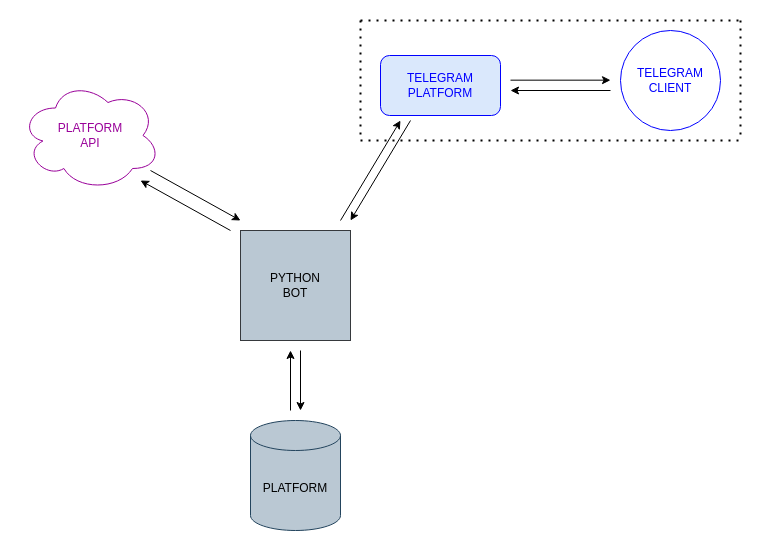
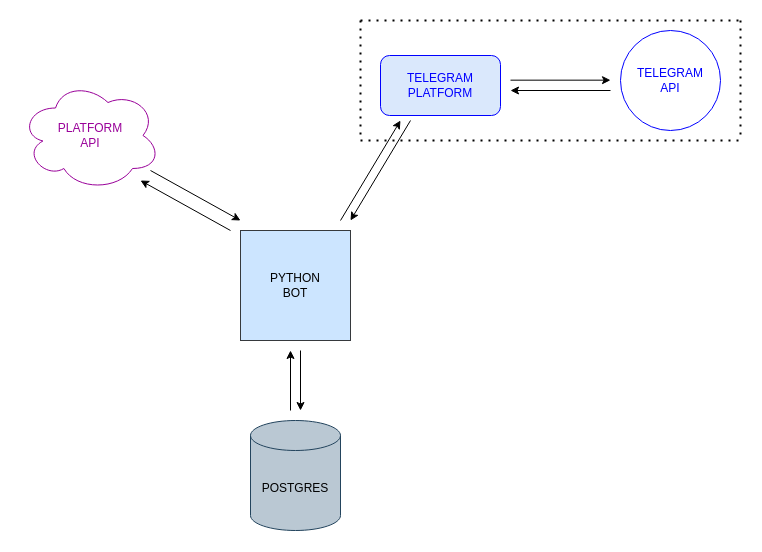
  <mxCell id="0" />
  <mxCell id="1" parent="0" />
- <mxCell id="2" value="PLATFORM" style="shape=cylinder3;whiteSpace=wrap;html=1;boundedLbl=1;backgroundOutline=1;size=15;fillColor=#bac8d3;strokeColor=#23445d;" vertex="1" parent="1"><mxGeometry x="250" y="420" width="90" height="110" as="geometry" /></mxCell>
- <mxCell id="3" value="PYTHON&lt;div&gt;BOT&lt;/div&gt;" style="whiteSpace=wrap;html=1;aspect=fixed;fillColor=#bac8d3;strokeColor=#36393d;" vertex="1" parent="1"><mxGeometry x="240" y="230" width="110" height="110" as="geometry" /></mxCell>
+ <mxCell id="2" value="POSTGRES" style="shape=cylinder3;whiteSpace=wrap;html=1;boundedLbl=1;backgroundOutline=1;size=15;fillColor=#bac8d3;strokeColor=#23445d;" vertex="1" parent="1"><mxGeometry x="250" y="420" width="90" height="110" as="geometry" /></mxCell>
+ <mxCell id="3" value="PYTHON&lt;div&gt;BOT&lt;/div&gt;" style="whiteSpace=wrap;html=1;aspect=fixed;fillColor=#cce5ff;strokeColor=#36393d;" vertex="1" parent="1"><mxGeometry x="240" y="230" width="110" height="110" as="geometry" /></mxCell>
  <mxCell id="4" value="" style="endArrow=classic;html=1;rounded=0;" edge="1" parent="1"><mxGeometry width="50" height="50" relative="1" as="geometry"><mxPoint x="290" y="410" as="sourcePoint" /><mxPoint x="290" y="350" as="targetPoint" /></mxGeometry></mxCell>
  <mxCell id="5" value="" style="endArrow=classic;html=1;rounded=0;" edge="1" parent="1"><mxGeometry width="50" height="50" relative="1" as="geometry"><mxPoint x="300" y="350" as="sourcePoint" /><mxPoint x="300" y="410" as="targetPoint" /></mxGeometry></mxCell>
  <mxCell id="6" value="PLATFORM&lt;div&gt;API&lt;/div&gt;" style="ellipse;shape=cloud;whiteSpace=wrap;html=1;strokeColor=#990099;fontColor=#990099;" vertex="1" parent="1"><mxGeometry x="20" y="80" width="140" height="110" as="geometry" /></mxCell>
  <mxCell id="7" value="" style="endArrow=classic;html=1;rounded=0;" edge="1" parent="1"><mxGeometry width="50" height="50" relative="1" as="geometry"><mxPoint x="230" y="230" as="sourcePoint" /><mxPoint x="140" y="180" as="targetPoint" /></mxGeometry></mxCell>
  <mxCell id="8" value="" style="endArrow=classic;html=1;rounded=0;" edge="1" parent="1"><mxGeometry width="50" height="50" relative="1" as="geometry"><mxPoint x="150" y="170" as="sourcePoint" /><mxPoint x="240" y="220" as="targetPoint" /></mxGeometry></mxCell>
- <mxCell id="9" value="TELEGRAM&lt;div&gt;CLIENT&lt;/div&gt;" style="ellipse;whiteSpace=wrap;html=1;aspect=fixed;fontColor=#0000FF;strokeColor=#0000FF;" vertex="1" parent="1"><mxGeometry x="620" y="30" width="100" height="100" as="geometry" /></mxCell>
+ <mxCell id="9" value="TELEGRAM&lt;div&gt;API&lt;/div&gt;" style="ellipse;whiteSpace=wrap;html=1;aspect=fixed;fontColor=#0000FF;strokeColor=#0000FF;" vertex="1" parent="1"><mxGeometry x="620" y="30" width="100" height="100" as="geometry" /></mxCell>
  <mxCell id="10" value="" style="endArrow=classic;html=1;rounded=0;" edge="1" parent="1"><mxGeometry width="50" height="50" relative="1" as="geometry"><mxPoint x="510" y="79.66" as="sourcePoint" /><mxPoint x="610" y="79.66" as="targetPoint" /></mxGeometry></mxCell>
  <mxCell id="11" value="" style="endArrow=classic;html=1;rounded=0;" edge="1" parent="1"><mxGeometry width="50" height="50" relative="1" as="geometry"><mxPoint x="610" y="90" as="sourcePoint" /><mxPoint x="510" y="90" as="targetPoint" /></mxGeometry></mxCell>
  <mxCell id="12" value="TELEGRAM PLATFORM" style="rounded=1;whiteSpace=wrap;html=1;strokeColor=#0000FF;fontColor=#0000FF;fillColor=#dae8fc;" vertex="1" parent="1"><mxGeometry x="380" y="55" width="120" height="60" as="geometry" /></mxCell>
  <mxCell id="13" value="" style="endArrow=classic;html=1;rounded=0;" edge="1" parent="1"><mxGeometry width="50" height="50" relative="1" as="geometry"><mxPoint x="410" y="120" as="sourcePoint" /><mxPoint x="350" y="220" as="targetPoint" /></mxGeometry></mxCell>
  <mxCell id="14" value="" style="endArrow=classic;html=1;rounded=0;" edge="1" parent="1"><mxGeometry width="50" height="50" relative="1" as="geometry"><mxPoint x="340" y="220" as="sourcePoint" /><mxPoint x="400" y="120" as="targetPoint" /></mxGeometry></mxCell>
  <mxCell id="15" value="" style="endArrow=none;dashed=1;html=1;dashPattern=1 3;strokeWidth=2;rounded=0;" edge="1" parent="1"><mxGeometry width="50" height="50" relative="1" as="geometry"><mxPoint x="360" y="20" as="sourcePoint" /><mxPoint x="740" y="20" as="targetPoint" /></mxGeometry></mxCell>
  <mxCell id="16" value="" style="endArrow=none;dashed=1;html=1;dashPattern=1 3;strokeWidth=2;rounded=0;" edge="1" parent="1"><mxGeometry width="50" height="50" relative="1" as="geometry"><mxPoint x="360" y="140" as="sourcePoint" /><mxPoint x="740" y="140" as="targetPoint" /></mxGeometry></mxCell>
  <mxCell id="17" value="" style="endArrow=none;dashed=1;html=1;dashPattern=1 3;strokeWidth=2;rounded=0;" edge="1" parent="1"><mxGeometry width="50" height="50" relative="1" as="geometry"><mxPoint x="360" y="20" as="sourcePoint" /><mxPoint x="360" y="140" as="targetPoint" /></mxGeometry></mxCell>
  <mxCell id="18" value="" style="endArrow=none;dashed=1;html=1;dashPattern=1 3;strokeWidth=2;rounded=0;" edge="1" parent="1"><mxGeometry width="50" height="50" relative="1" as="geometry"><mxPoint x="740" y="20" as="sourcePoint" /><mxPoint x="740" y="140" as="targetPoint" /></mxGeometry></mxCell>
